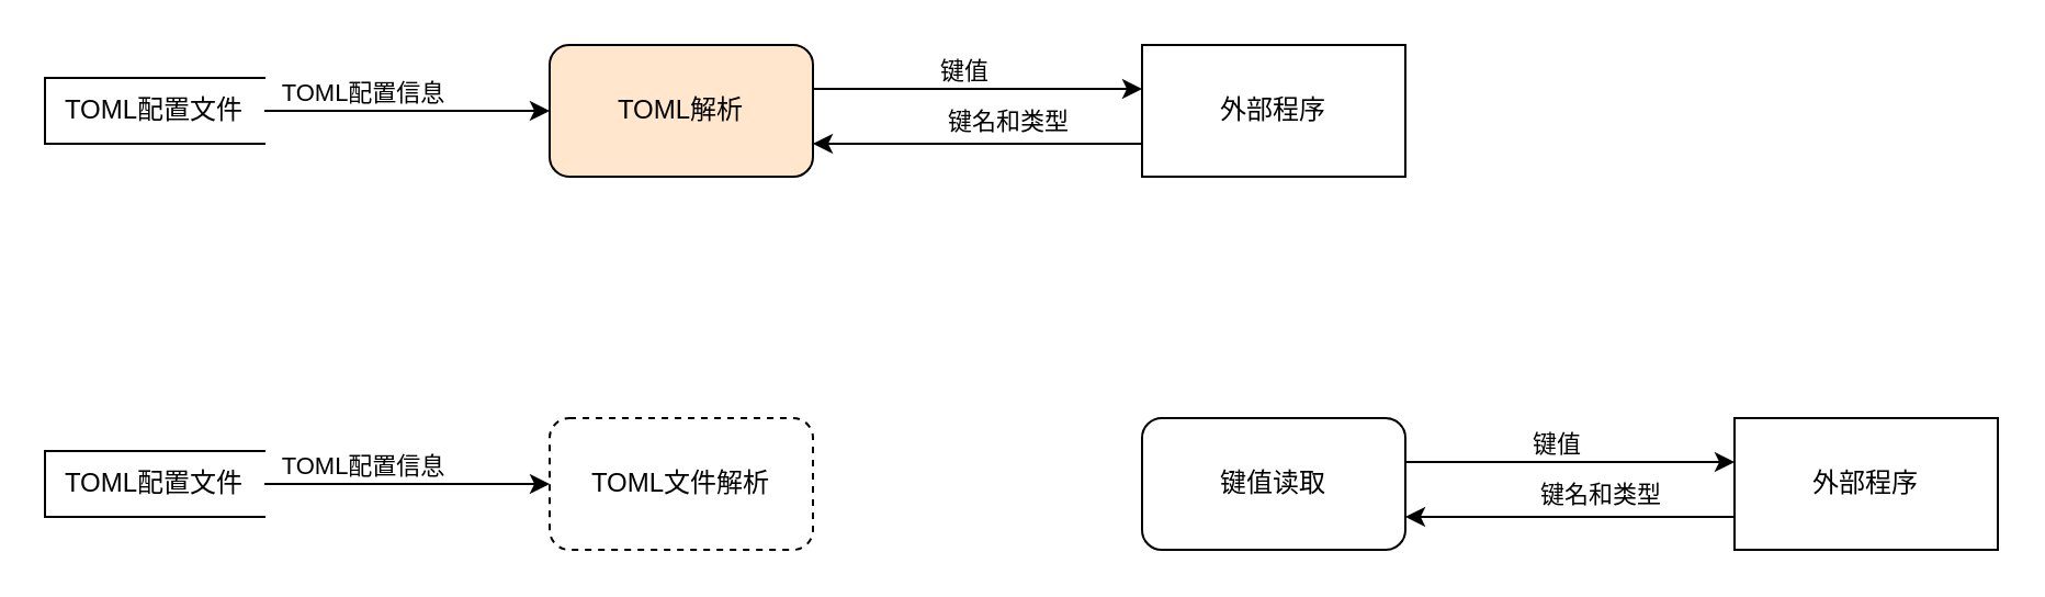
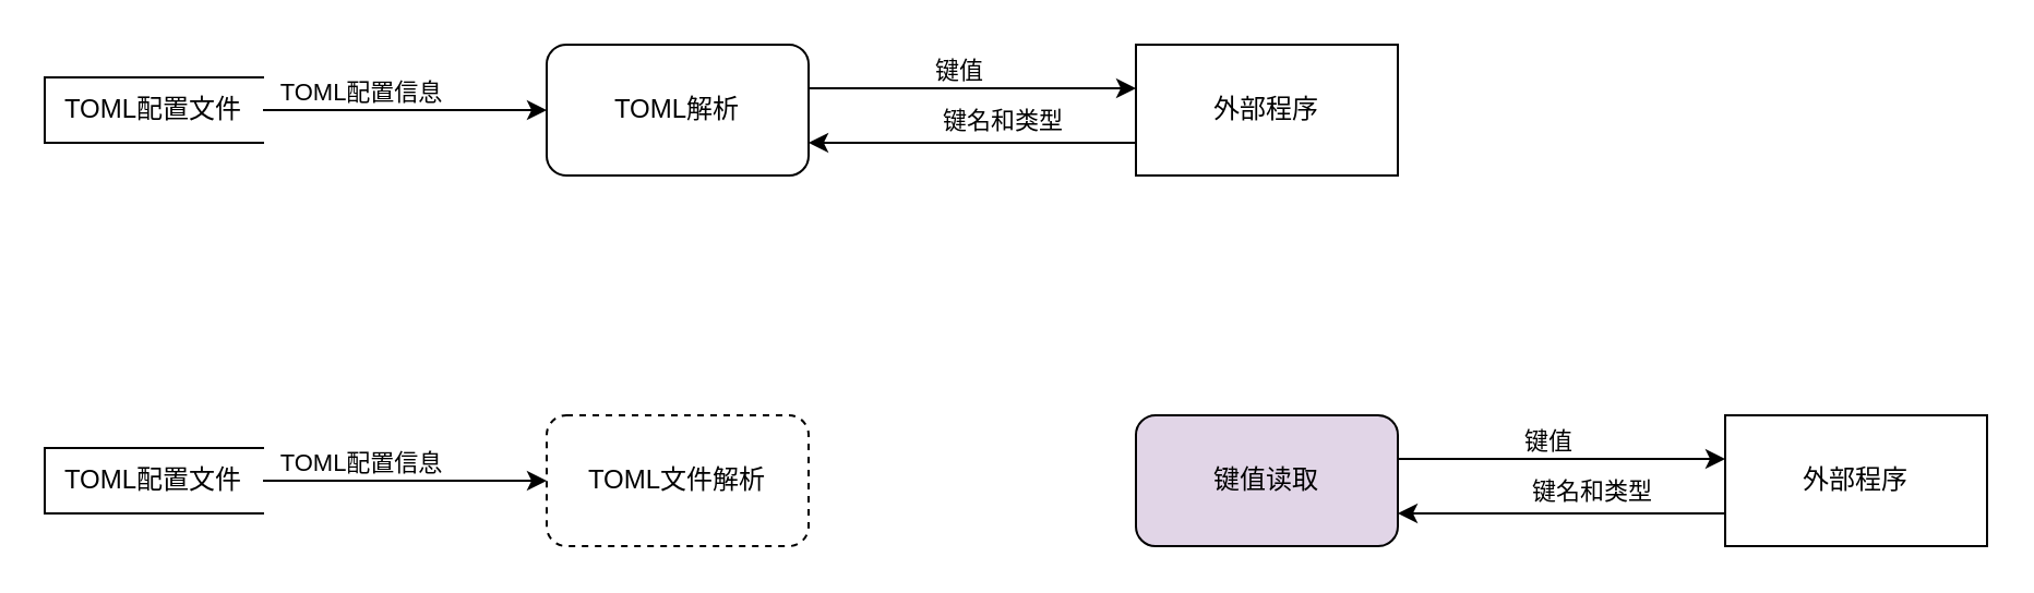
  <mxCell id="0" />
  <mxCell id="1" parent="0" />
  <mxCell id="2" style="edgeStyle=orthogonalEdgeStyle;rounded=0;orthogonalLoop=1;jettySize=auto;html=1;exitX=1;exitY=0.5;exitDx=0;exitDy=0;entryX=0;entryY=0.5;entryDx=0;entryDy=0;" edge="1" parent="1" source="4" target="5"><mxGeometry relative="1" as="geometry"><mxPoint x="130" y="130" as="targetPoint" /></mxGeometry></mxCell>
  <mxCell id="3" value="TOML配置信息" style="edgeLabel;html=1;align=center;verticalAlign=bottom;resizable=0;points=[];" vertex="1" connectable="0" parent="2"><mxGeometry x="-0.32" relative="1" as="geometry"><mxPoint as="offset" /></mxGeometry></mxCell>
  <mxCell id="4" value="TOML配置文件" style="html=1;dashed=0;whiteSpace=wrap;shape=partialRectangle;right=0;" vertex="1" parent="1"><mxGeometry x="20" y="35" width="100" height="30" as="geometry" /></mxCell>
- <mxCell id="5" value="TOML解析" style="rounded=1;whiteSpace=wrap;html=1;fillColor=#ffe6cc;" vertex="1" parent="1"><mxGeometry x="250" y="20" width="120" height="60" as="geometry" /></mxCell>
+ <mxCell id="5" value="TOML解析" style="rounded=1;whiteSpace=wrap;html=1;" vertex="1" parent="1"><mxGeometry x="250" y="20" width="120" height="60" as="geometry" /></mxCell>
  <mxCell id="6" value="外部程序" style="rounded=0;whiteSpace=wrap;html=1;" vertex="1" parent="1"><mxGeometry x="520" y="20" width="120" height="60" as="geometry" /></mxCell>
  <mxCell id="7" value="" style="endArrow=classic;html=1;rounded=0;exitX=1;exitY=0.5;exitDx=0;exitDy=0;verticalAlign=middle;" edge="1" parent="1"><mxGeometry width="50" height="50" relative="1" as="geometry"><mxPoint x="370" y="40" as="sourcePoint" /><mxPoint x="520" y="40" as="targetPoint" /></mxGeometry></mxCell>
  <mxCell id="8" value="键值" style="edgeLabel;html=1;align=center;verticalAlign=bottom;resizable=0;points=[];" vertex="1" connectable="0" parent="7"><mxGeometry x="-0.1" relative="1" as="geometry"><mxPoint as="offset" /></mxGeometry></mxCell>
  <mxCell id="9" value="" style="endArrow=classic;html=1;rounded=0;exitX=0;exitY=0.75;exitDx=0;exitDy=0;entryX=1;entryY=0.75;entryDx=0;entryDy=0;" edge="1" parent="1" source="6" target="5"><mxGeometry width="50" height="50" relative="1" as="geometry"><mxPoint x="300" y="200" as="sourcePoint" /><mxPoint x="350" y="150" as="targetPoint" /></mxGeometry></mxCell>
  <mxCell id="10" value="键名和类型" style="edgeLabel;html=1;align=center;verticalAlign=bottom;resizable=0;points=[];" vertex="1" connectable="0" parent="9"><mxGeometry x="-0.17" y="-2" relative="1" as="geometry"><mxPoint as="offset" /></mxGeometry></mxCell>
  <mxCell id="11" style="edgeStyle=orthogonalEdgeStyle;rounded=0;orthogonalLoop=1;jettySize=auto;html=1;exitX=1;exitY=0.5;exitDx=0;exitDy=0;entryX=0;entryY=0.5;entryDx=0;entryDy=0;" edge="1" parent="1" source="13" target="14"><mxGeometry relative="1" as="geometry"><mxPoint x="130" y="300" as="targetPoint" /></mxGeometry></mxCell>
  <mxCell id="12" value="TOML配置信息" style="edgeLabel;html=1;align=center;verticalAlign=bottom;resizable=0;points=[];" vertex="1" connectable="0" parent="11"><mxGeometry x="-0.32" relative="1" as="geometry"><mxPoint as="offset" /></mxGeometry></mxCell>
  <mxCell id="13" value="TOML配置文件" style="html=1;dashed=0;whiteSpace=wrap;shape=partialRectangle;right=0;" vertex="1" parent="1"><mxGeometry x="20" y="205" width="100" height="30" as="geometry" /></mxCell>
  <mxCell id="14" value="TOML文件解析" style="rounded=1;whiteSpace=wrap;html=1;dashed=1;" vertex="1" parent="1"><mxGeometry x="250" y="190" width="120" height="60" as="geometry" /></mxCell>
  <mxCell id="15" value="外部程序" style="rounded=0;whiteSpace=wrap;html=1;" vertex="1" parent="1"><mxGeometry x="790" y="190" width="120" height="60" as="geometry" /></mxCell>
  <mxCell id="16" value="" style="endArrow=classic;html=1;rounded=0;exitX=1;exitY=0.5;exitDx=0;exitDy=0;verticalAlign=middle;" edge="1" parent="1"><mxGeometry width="50" height="50" relative="1" as="geometry"><mxPoint x="640" y="210" as="sourcePoint" /><mxPoint x="790" y="210" as="targetPoint" /></mxGeometry></mxCell>
  <mxCell id="17" value="键值" style="edgeLabel;html=1;align=center;verticalAlign=bottom;resizable=0;points=[];" vertex="1" connectable="0" parent="16"><mxGeometry x="-0.1" relative="1" as="geometry"><mxPoint as="offset" /></mxGeometry></mxCell>
  <mxCell id="18" value="" style="endArrow=classic;html=1;rounded=0;exitX=0;exitY=0.75;exitDx=0;exitDy=0;entryX=1;entryY=0.75;entryDx=0;entryDy=0;" edge="1" parent="1" source="15"><mxGeometry width="50" height="50" relative="1" as="geometry"><mxPoint x="570" y="370" as="sourcePoint" /><mxPoint x="640" y="235" as="targetPoint" /></mxGeometry></mxCell>
  <mxCell id="19" value="键名和类型" style="edgeLabel;html=1;align=center;verticalAlign=bottom;resizable=0;points=[];" vertex="1" connectable="0" parent="18"><mxGeometry x="-0.17" y="-2" relative="1" as="geometry"><mxPoint as="offset" /></mxGeometry></mxCell>
- <mxCell id="20" value="键值读取" style="rounded=1;whiteSpace=wrap;html=1;" vertex="1" parent="1"><mxGeometry x="520" y="190" width="120" height="60" as="geometry" /></mxCell>
+ <mxCell id="20" value="键值读取" style="rounded=1;whiteSpace=wrap;html=1;fillColor=#e1d5e7;" vertex="1" parent="1"><mxGeometry x="520" y="190" width="120" height="60" as="geometry" /></mxCell>
